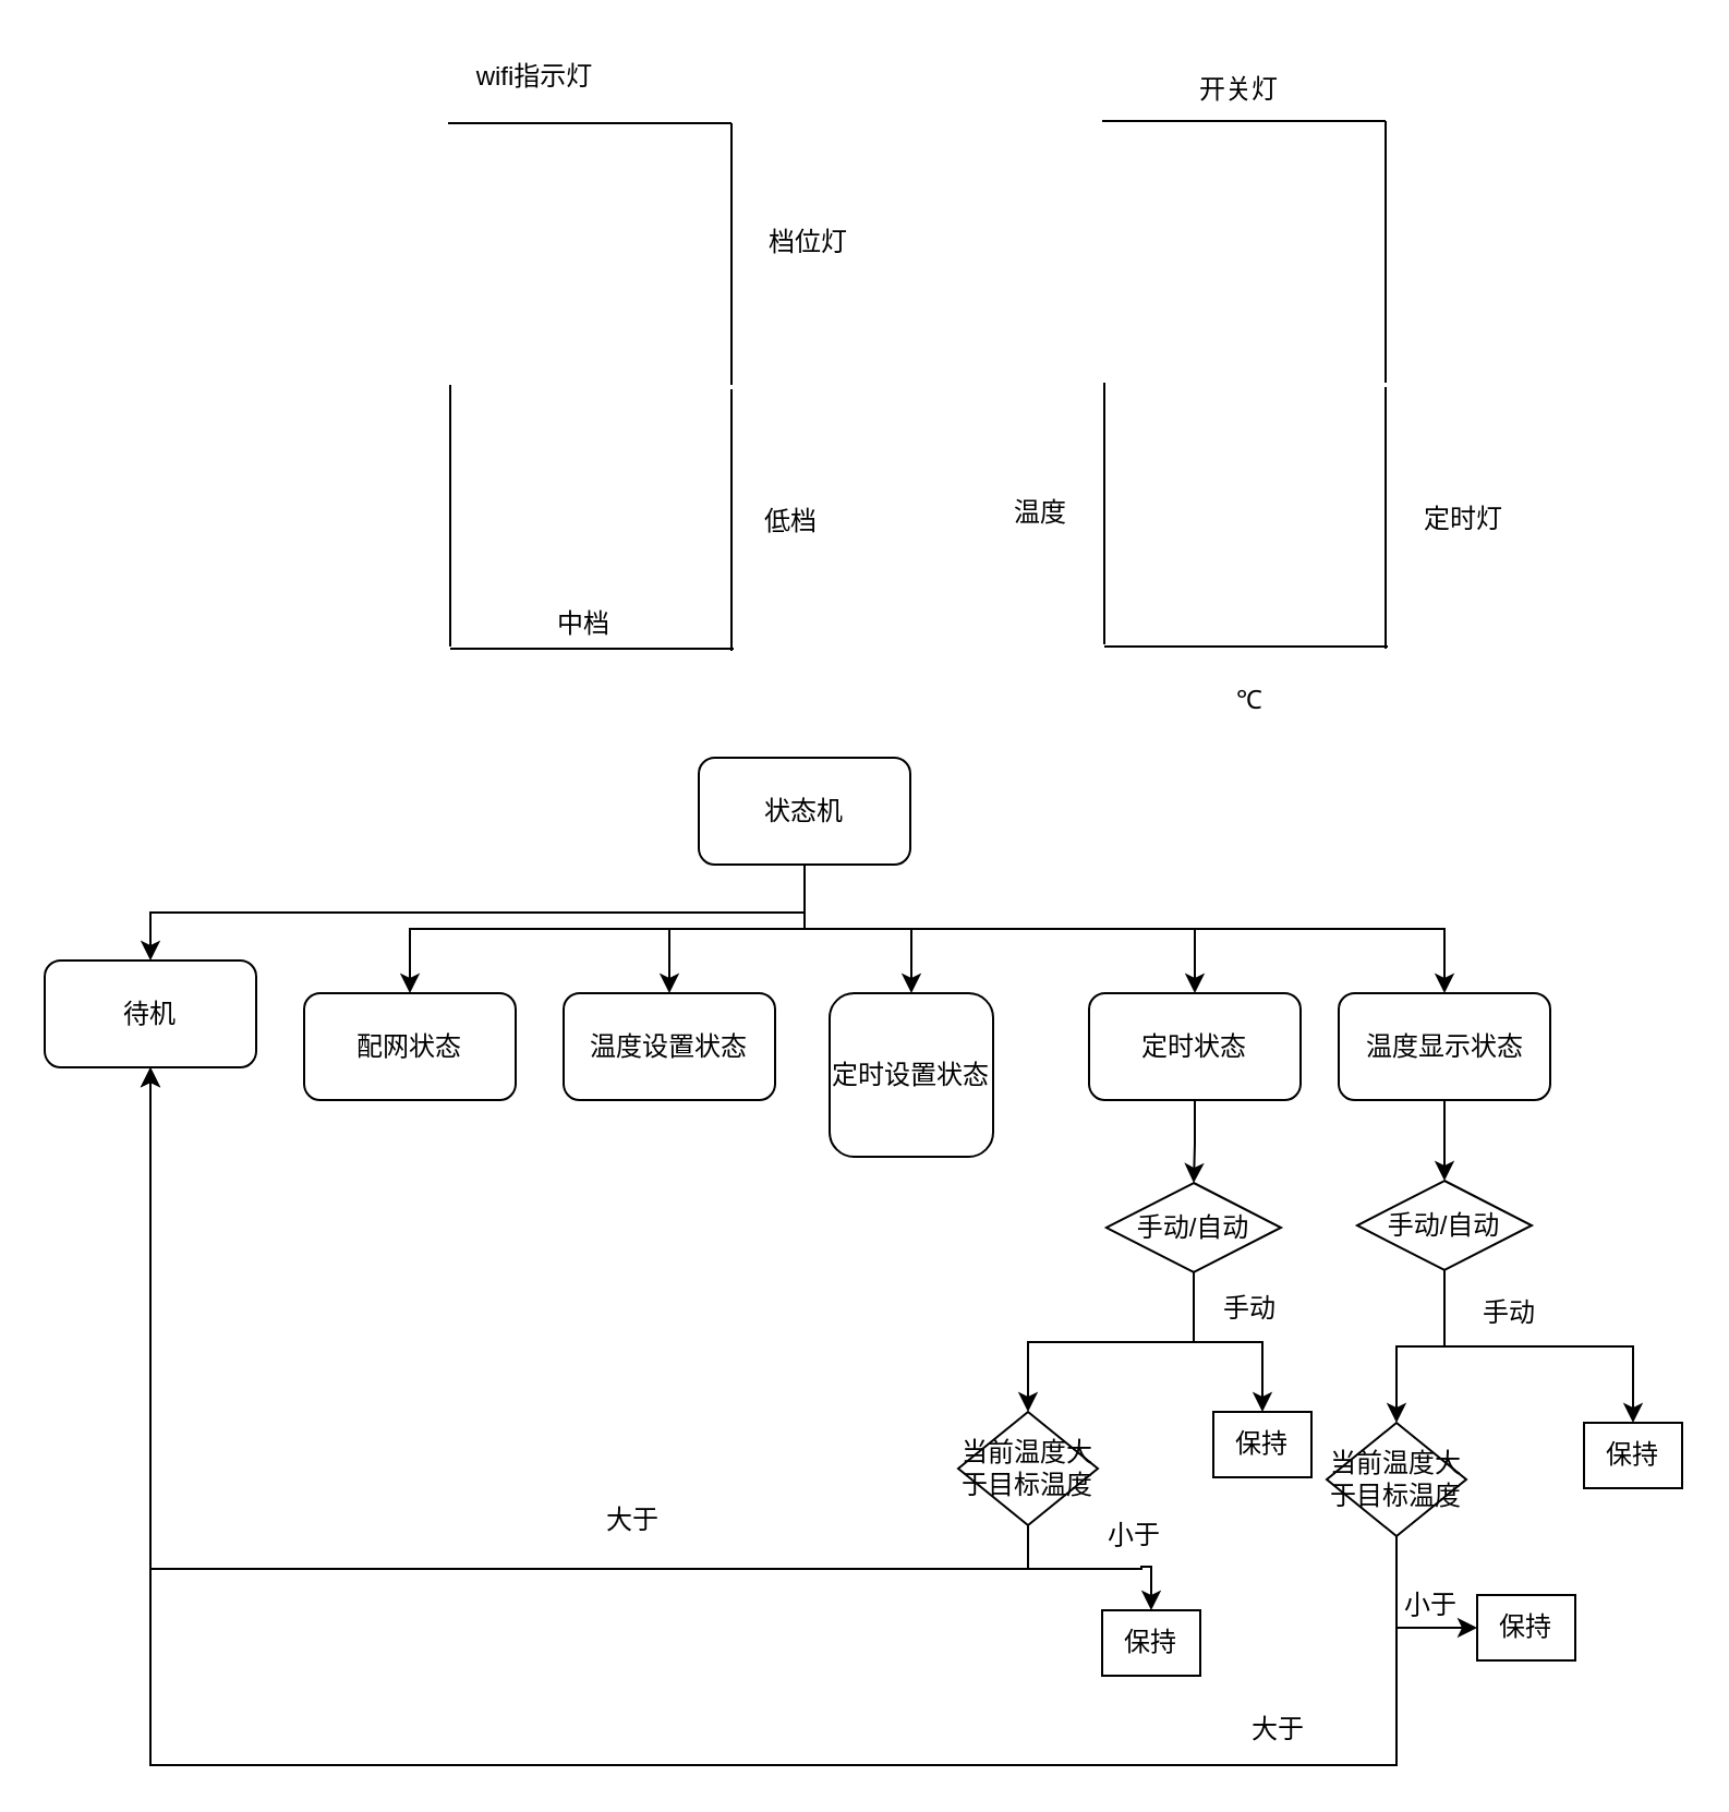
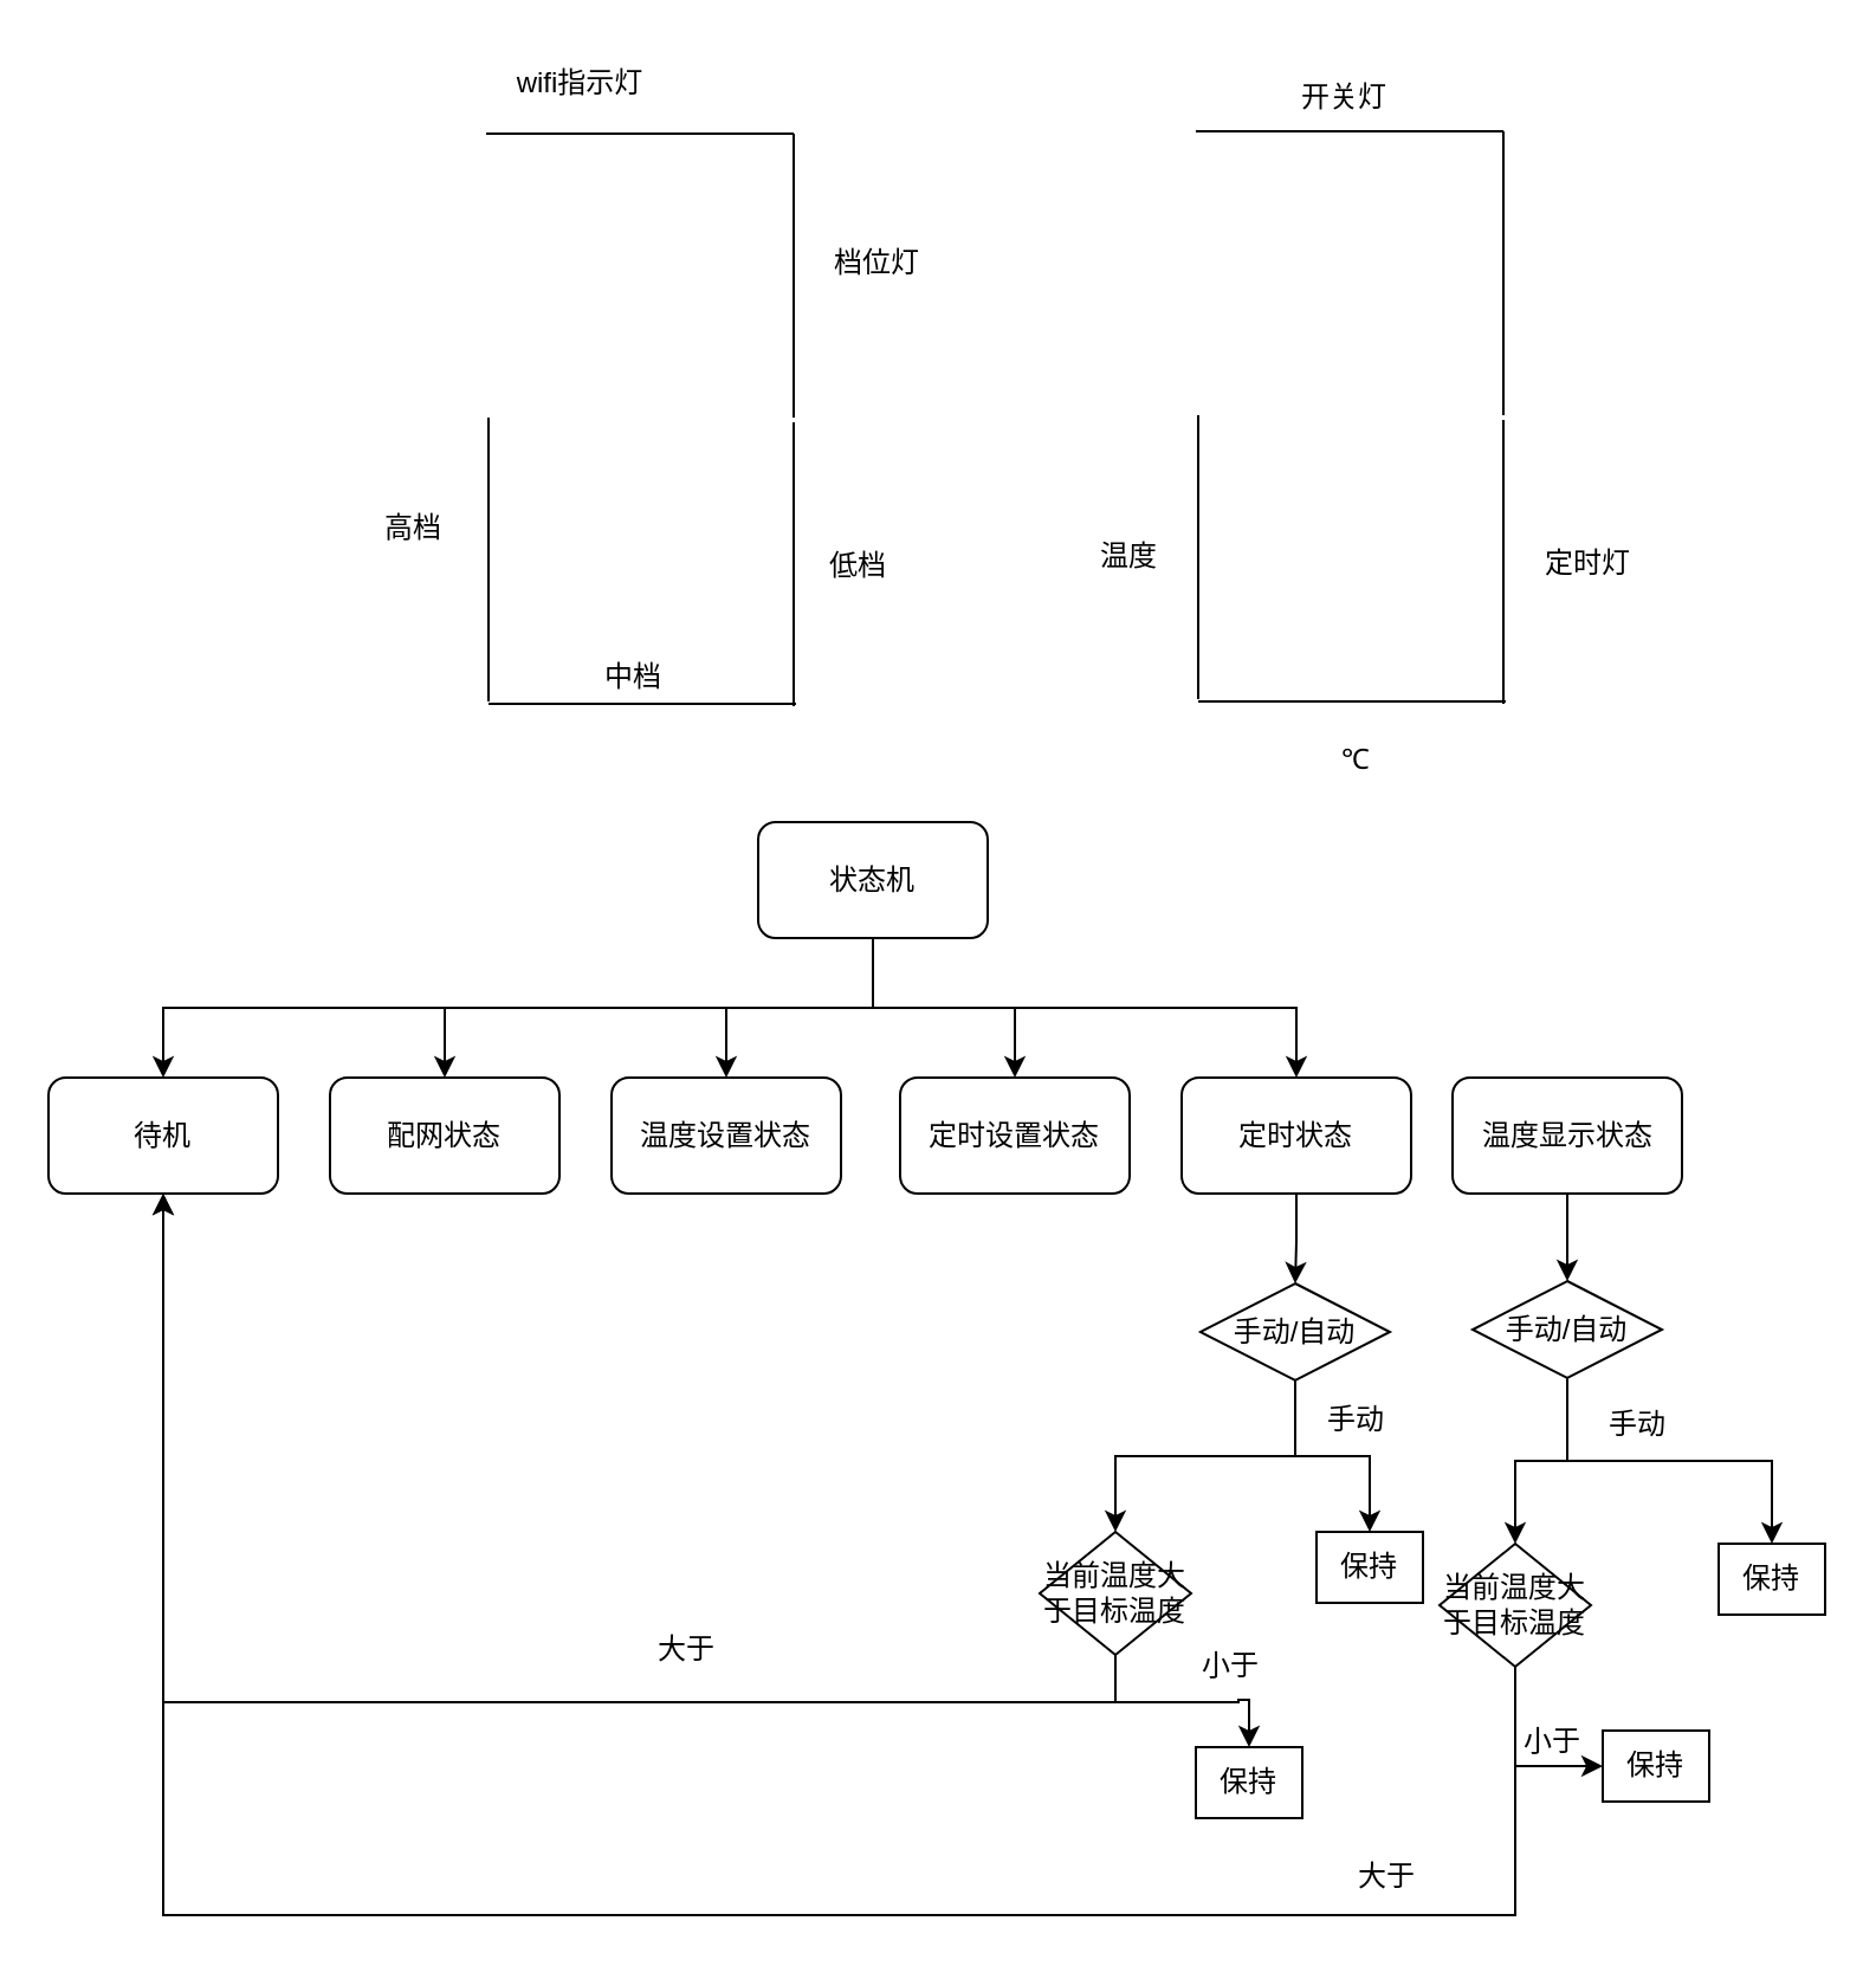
  <mxCell id="0" />
  <mxCell id="1" parent="0" />
  <mxCell id="2" value="" style="endArrow=none;html=1;rounded=0;" parent="1" edge="1"><mxGeometry width="50" height="50" relative="1" as="geometry"><mxPoint x="206" y="296" as="sourcePoint" /><mxPoint x="206" y="176" as="targetPoint" /></mxGeometry></mxCell>
  <mxCell id="3" value="" style="endArrow=none;html=1;rounded=0;" parent="1" edge="1"><mxGeometry width="50" height="50" relative="1" as="geometry"><mxPoint x="206" y="297" as="sourcePoint" /><mxPoint x="336" y="297" as="targetPoint" /></mxGeometry></mxCell>
  <mxCell id="4" value="" style="endArrow=none;html=1;rounded=0;" parent="1" edge="1"><mxGeometry width="50" height="50" relative="1" as="geometry"><mxPoint x="335" y="298" as="sourcePoint" /><mxPoint x="335" y="178" as="targetPoint" /></mxGeometry></mxCell>
  <mxCell id="5" value="" style="endArrow=none;html=1;rounded=0;" parent="1" edge="1"><mxGeometry width="50" height="50" relative="1" as="geometry"><mxPoint x="335" y="176" as="sourcePoint" /><mxPoint x="335" y="56" as="targetPoint" /></mxGeometry></mxCell>
  <mxCell id="6" value="" style="endArrow=none;html=1;rounded=0;" parent="1" edge="1"><mxGeometry width="50" height="50" relative="1" as="geometry"><mxPoint x="205" y="56" as="sourcePoint" /><mxPoint x="335" y="56" as="targetPoint" /></mxGeometry></mxCell>
  <mxCell id="7" value="" style="endArrow=none;html=1;rounded=0;" parent="1" edge="1"><mxGeometry width="50" height="50" relative="1" as="geometry"><mxPoint x="506" y="295" as="sourcePoint" /><mxPoint x="506" y="175" as="targetPoint" /></mxGeometry></mxCell>
  <mxCell id="8" value="" style="endArrow=none;html=1;rounded=0;" parent="1" edge="1"><mxGeometry width="50" height="50" relative="1" as="geometry"><mxPoint x="506" y="296" as="sourcePoint" /><mxPoint x="636" y="296" as="targetPoint" /></mxGeometry></mxCell>
  <mxCell id="9" value="" style="endArrow=none;html=1;rounded=0;" parent="1" edge="1"><mxGeometry width="50" height="50" relative="1" as="geometry"><mxPoint x="635" y="297" as="sourcePoint" /><mxPoint x="635" y="177" as="targetPoint" /></mxGeometry></mxCell>
  <mxCell id="10" value="" style="endArrow=none;html=1;rounded=0;" parent="1" edge="1"><mxGeometry width="50" height="50" relative="1" as="geometry"><mxPoint x="635" y="175" as="sourcePoint" /><mxPoint x="635" y="55" as="targetPoint" /></mxGeometry></mxCell>
  <mxCell id="11" value="" style="endArrow=none;html=1;rounded=0;" parent="1" edge="1"><mxGeometry width="50" height="50" relative="1" as="geometry"><mxPoint x="505" y="55" as="sourcePoint" /><mxPoint x="635" y="55" as="targetPoint" /></mxGeometry></mxCell>
  <mxCell id="12" value="wifi指示灯" style="text;html=1;strokeColor=none;fillColor=none;align=center;verticalAlign=middle;whiteSpace=wrap;rounded=0;" parent="1" vertex="1"><mxGeometry x="215" y="20" width="60" height="30" as="geometry" /></mxCell>
  <mxCell id="13" value="档位灯" style="text;html=1;strokeColor=none;fillColor=none;align=center;verticalAlign=middle;whiteSpace=wrap;rounded=0;" parent="1" vertex="1"><mxGeometry x="346" y="100" width="49" height="22" as="geometry" /></mxCell>
  <mxCell id="14" value="低档" style="text;html=1;strokeColor=none;fillColor=none;align=center;verticalAlign=middle;whiteSpace=wrap;rounded=0;" parent="1" vertex="1"><mxGeometry x="338" y="228" width="49" height="22" as="geometry" /></mxCell>
  <mxCell id="15" value="中档" style="text;html=1;strokeColor=none;fillColor=none;align=center;verticalAlign=middle;whiteSpace=wrap;rounded=0;" parent="1" vertex="1"><mxGeometry x="243" y="275" width="49" height="22" as="geometry" /></mxCell>
+ <mxCell id="16" value="高档" style="text;html=1;strokeColor=none;fillColor=none;align=center;verticalAlign=middle;whiteSpace=wrap;rounded=0;" parent="1" vertex="1"><mxGeometry x="150" y="212" width="49" height="22" as="geometry" /></mxCell>
  <mxCell id="17" value="开关灯" style="text;html=1;strokeColor=none;fillColor=none;align=center;verticalAlign=middle;whiteSpace=wrap;rounded=0;" parent="1" vertex="1"><mxGeometry x="538" y="26" width="60" height="30" as="geometry" /></mxCell>
  <mxCell id="18" value="定时灯" style="text;html=1;strokeColor=none;fillColor=none;align=center;verticalAlign=middle;whiteSpace=wrap;rounded=0;" parent="1" vertex="1"><mxGeometry x="641" y="223" width="60" height="30" as="geometry" /></mxCell>
  <mxCell id="19" value="℃" style="text;html=1;strokeColor=none;fillColor=none;align=center;verticalAlign=middle;whiteSpace=wrap;rounded=0;" parent="1" vertex="1"><mxGeometry x="543" y="306" width="60" height="30" as="geometry" /></mxCell>
  <mxCell id="20" value="温度" style="text;html=1;strokeColor=none;fillColor=none;align=center;verticalAlign=middle;whiteSpace=wrap;rounded=0;" parent="1" vertex="1"><mxGeometry x="447" y="220" width="60" height="30" as="geometry" /></mxCell>
  <mxCell id="21" style="edgeStyle=orthogonalEdgeStyle;rounded=0;orthogonalLoop=1;jettySize=auto;html=1;exitX=0.5;exitY=1;exitDx=0;exitDy=0;" edge="1" parent="1" source="27" target="28"><mxGeometry relative="1" as="geometry" /></mxCell>
  <mxCell id="22" style="edgeStyle=orthogonalEdgeStyle;rounded=0;orthogonalLoop=1;jettySize=auto;html=1;exitX=0.5;exitY=1;exitDx=0;exitDy=0;entryX=0.5;entryY=0;entryDx=0;entryDy=0;" edge="1" parent="1" source="27" target="29"><mxGeometry relative="1" as="geometry" /></mxCell>
  <mxCell id="23" style="edgeStyle=orthogonalEdgeStyle;rounded=0;orthogonalLoop=1;jettySize=auto;html=1;exitX=0.5;exitY=1;exitDx=0;exitDy=0;" edge="1" parent="1" source="27" target="30"><mxGeometry relative="1" as="geometry" /></mxCell>
  <mxCell id="24" style="edgeStyle=orthogonalEdgeStyle;rounded=0;orthogonalLoop=1;jettySize=auto;html=1;exitX=0.5;exitY=1;exitDx=0;exitDy=0;" edge="1" parent="1" source="27" target="31"><mxGeometry relative="1" as="geometry" /></mxCell>
  <mxCell id="25" style="edgeStyle=orthogonalEdgeStyle;rounded=0;orthogonalLoop=1;jettySize=auto;html=1;exitX=0.5;exitY=1;exitDx=0;exitDy=0;" edge="1" parent="1" source="27" target="33"><mxGeometry relative="1" as="geometry" /></mxCell>
- <mxCell id="26" style="edgeStyle=orthogonalEdgeStyle;rounded=0;orthogonalLoop=1;jettySize=auto;html=1;exitX=0.5;exitY=1;exitDx=0;exitDy=0;" edge="1" parent="1" source="27" target="35"><mxGeometry relative="1" as="geometry" /></mxCell>
  <mxCell id="27" value="状态机" style="rounded=1;whiteSpace=wrap;html=1;" vertex="1" parent="1"><mxGeometry x="320" y="347" width="97" height="49" as="geometry" /></mxCell>
- <mxCell id="28" value="待机" style="rounded=1;whiteSpace=wrap;html=1;" vertex="1" parent="1"><mxGeometry x="20" y="440" width="97" height="49" as="geometry" /></mxCell>
+ <mxCell id="28" value="待机" style="rounded=1;whiteSpace=wrap;html=1;" vertex="1" parent="1"><mxGeometry x="20" y="455" width="97" height="49" as="geometry" /></mxCell>
  <mxCell id="29" value="配网状态" style="rounded=1;whiteSpace=wrap;html=1;" vertex="1" parent="1"><mxGeometry x="139" y="455" width="97" height="49" as="geometry" /></mxCell>
  <mxCell id="30" value="温度设置状态" style="rounded=1;whiteSpace=wrap;html=1;" vertex="1" parent="1"><mxGeometry x="258" y="455" width="97" height="49" as="geometry" /></mxCell>
- <mxCell id="31" value="定时设置状态" style="rounded=1;whiteSpace=wrap;html=1;" vertex="1" parent="1"><mxGeometry x="380" y="455" width="75" height="75" as="geometry" /></mxCell>
+ <mxCell id="31" value="定时设置状态" style="rounded=1;whiteSpace=wrap;html=1;" vertex="1" parent="1"><mxGeometry x="380" y="455" width="97" height="49" as="geometry" /></mxCell>
  <mxCell id="32" value="" style="edgeStyle=orthogonalEdgeStyle;rounded=0;orthogonalLoop=1;jettySize=auto;html=1;" edge="1" parent="1" source="33" target="38"><mxGeometry relative="1" as="geometry" /></mxCell>
  <mxCell id="33" value="定时状态" style="rounded=1;whiteSpace=wrap;html=1;" vertex="1" parent="1"><mxGeometry x="499" y="455" width="97" height="49" as="geometry" /></mxCell>
  <mxCell id="34" style="edgeStyle=orthogonalEdgeStyle;rounded=0;orthogonalLoop=1;jettySize=auto;html=1;exitX=0.5;exitY=1;exitDx=0;exitDy=0;entryX=0.5;entryY=0;entryDx=0;entryDy=0;" edge="1" parent="1" source="35" target="41"><mxGeometry relative="1" as="geometry" /></mxCell>
  <mxCell id="35" value="温度显示状态" style="rounded=1;whiteSpace=wrap;html=1;" vertex="1" parent="1"><mxGeometry x="613.5" y="455" width="97" height="49" as="geometry" /></mxCell>
  <mxCell id="36" style="edgeStyle=orthogonalEdgeStyle;rounded=0;orthogonalLoop=1;jettySize=auto;html=1;exitX=0.5;exitY=1;exitDx=0;exitDy=0;" edge="1" parent="1" source="38" target="42"><mxGeometry relative="1" as="geometry" /></mxCell>
  <mxCell id="37" style="edgeStyle=orthogonalEdgeStyle;rounded=0;orthogonalLoop=1;jettySize=auto;html=1;exitX=0.5;exitY=1;exitDx=0;exitDy=0;" edge="1" parent="1" source="38" target="51"><mxGeometry relative="1" as="geometry" /></mxCell>
  <mxCell id="38" value="&lt;span&gt;手动/自动&lt;/span&gt;" style="rhombus;whiteSpace=wrap;html=1;" vertex="1" parent="1"><mxGeometry x="507" y="542" width="80" height="41" as="geometry" /></mxCell>
  <mxCell id="39" style="edgeStyle=orthogonalEdgeStyle;rounded=0;orthogonalLoop=1;jettySize=auto;html=1;exitX=0.5;exitY=1;exitDx=0;exitDy=0;" edge="1" parent="1" source="41" target="43"><mxGeometry relative="1" as="geometry" /></mxCell>
  <mxCell id="40" style="edgeStyle=orthogonalEdgeStyle;rounded=0;orthogonalLoop=1;jettySize=auto;html=1;exitX=0.5;exitY=1;exitDx=0;exitDy=0;entryX=0.5;entryY=0;entryDx=0;entryDy=0;" edge="1" parent="1" source="41" target="48"><mxGeometry relative="1" as="geometry" /></mxCell>
  <mxCell id="41" value="&lt;span&gt;手动/自动&lt;/span&gt;" style="rhombus;whiteSpace=wrap;html=1;" vertex="1" parent="1"><mxGeometry x="622" y="541" width="80" height="41" as="geometry" /></mxCell>
  <mxCell id="42" value="保持" style="rounded=0;whiteSpace=wrap;html=1;" vertex="1" parent="1"><mxGeometry x="556" y="647" width="45" height="30" as="geometry" /></mxCell>
  <mxCell id="43" value="保持" style="rounded=0;whiteSpace=wrap;html=1;" vertex="1" parent="1"><mxGeometry x="726" y="652" width="45" height="30" as="geometry" /></mxCell>
  <mxCell id="44" value="手动" style="text;html=1;strokeColor=none;fillColor=none;align=center;verticalAlign=middle;whiteSpace=wrap;rounded=0;" vertex="1" parent="1"><mxGeometry x="543" y="585" width="60" height="30" as="geometry" /></mxCell>
  <mxCell id="45" value="手动" style="text;html=1;strokeColor=none;fillColor=none;align=center;verticalAlign=middle;whiteSpace=wrap;rounded=0;" vertex="1" parent="1"><mxGeometry x="662" y="587" width="60" height="30" as="geometry" /></mxCell>
  <mxCell id="46" style="edgeStyle=orthogonalEdgeStyle;rounded=0;orthogonalLoop=1;jettySize=auto;html=1;exitX=0.5;exitY=1;exitDx=0;exitDy=0;entryX=0.5;entryY=1;entryDx=0;entryDy=0;" edge="1" parent="1" source="48" target="28"><mxGeometry relative="1" as="geometry"><Array as="points"><mxPoint x="640" y="809" /><mxPoint x="69" y="809" /></Array></mxGeometry></mxCell>
  <mxCell id="47" style="edgeStyle=orthogonalEdgeStyle;rounded=0;orthogonalLoop=1;jettySize=auto;html=1;exitX=0.5;exitY=1;exitDx=0;exitDy=0;entryX=0;entryY=0.5;entryDx=0;entryDy=0;" edge="1" parent="1" source="48" target="55"><mxGeometry relative="1" as="geometry" /></mxCell>
  <mxCell id="48" value="当前温度大于目标温度" style="rhombus;whiteSpace=wrap;html=1;" vertex="1" parent="1"><mxGeometry x="608" y="652" width="64" height="52" as="geometry" /></mxCell>
  <mxCell id="49" style="edgeStyle=orthogonalEdgeStyle;rounded=0;orthogonalLoop=1;jettySize=auto;html=1;exitX=0.5;exitY=1;exitDx=0;exitDy=0;entryX=0.5;entryY=1;entryDx=0;entryDy=0;" edge="1" parent="1" source="51" target="28"><mxGeometry relative="1" as="geometry" /></mxCell>
  <mxCell id="50" style="edgeStyle=orthogonalEdgeStyle;rounded=0;orthogonalLoop=1;jettySize=auto;html=1;exitX=0.5;exitY=1;exitDx=0;exitDy=0;entryX=0.5;entryY=0;entryDx=0;entryDy=0;" edge="1" parent="1" source="51" target="54"><mxGeometry relative="1" as="geometry" /></mxCell>
  <mxCell id="51" value="当前温度大于目标温度" style="rhombus;whiteSpace=wrap;html=1;" vertex="1" parent="1"><mxGeometry x="439" y="647" width="64" height="52" as="geometry" /></mxCell>
  <mxCell id="52" value="大于" style="text;html=1;strokeColor=none;fillColor=none;align=center;verticalAlign=middle;whiteSpace=wrap;rounded=0;" vertex="1" parent="1"><mxGeometry x="260" y="682" width="60" height="30" as="geometry" /></mxCell>
  <mxCell id="53" value="大于" style="text;html=1;strokeColor=none;fillColor=none;align=center;verticalAlign=middle;whiteSpace=wrap;rounded=0;" vertex="1" parent="1"><mxGeometry x="556" y="778" width="60" height="30" as="geometry" /></mxCell>
  <mxCell id="54" value="保持" style="rounded=0;whiteSpace=wrap;html=1;" vertex="1" parent="1"><mxGeometry x="505" y="738" width="45" height="30" as="geometry" /></mxCell>
  <mxCell id="55" value="保持" style="rounded=0;whiteSpace=wrap;html=1;" vertex="1" parent="1"><mxGeometry x="677" y="731" width="45" height="30" as="geometry" /></mxCell>
  <mxCell id="56" value="小于" style="text;html=1;strokeColor=none;fillColor=none;align=center;verticalAlign=middle;whiteSpace=wrap;rounded=0;" vertex="1" parent="1"><mxGeometry x="490" y="689" width="60" height="30" as="geometry" /></mxCell>
  <mxCell id="57" value="小于" style="text;html=1;strokeColor=none;fillColor=none;align=center;verticalAlign=middle;whiteSpace=wrap;rounded=0;" vertex="1" parent="1"><mxGeometry x="626" y="721" width="60" height="30" as="geometry" /></mxCell>
